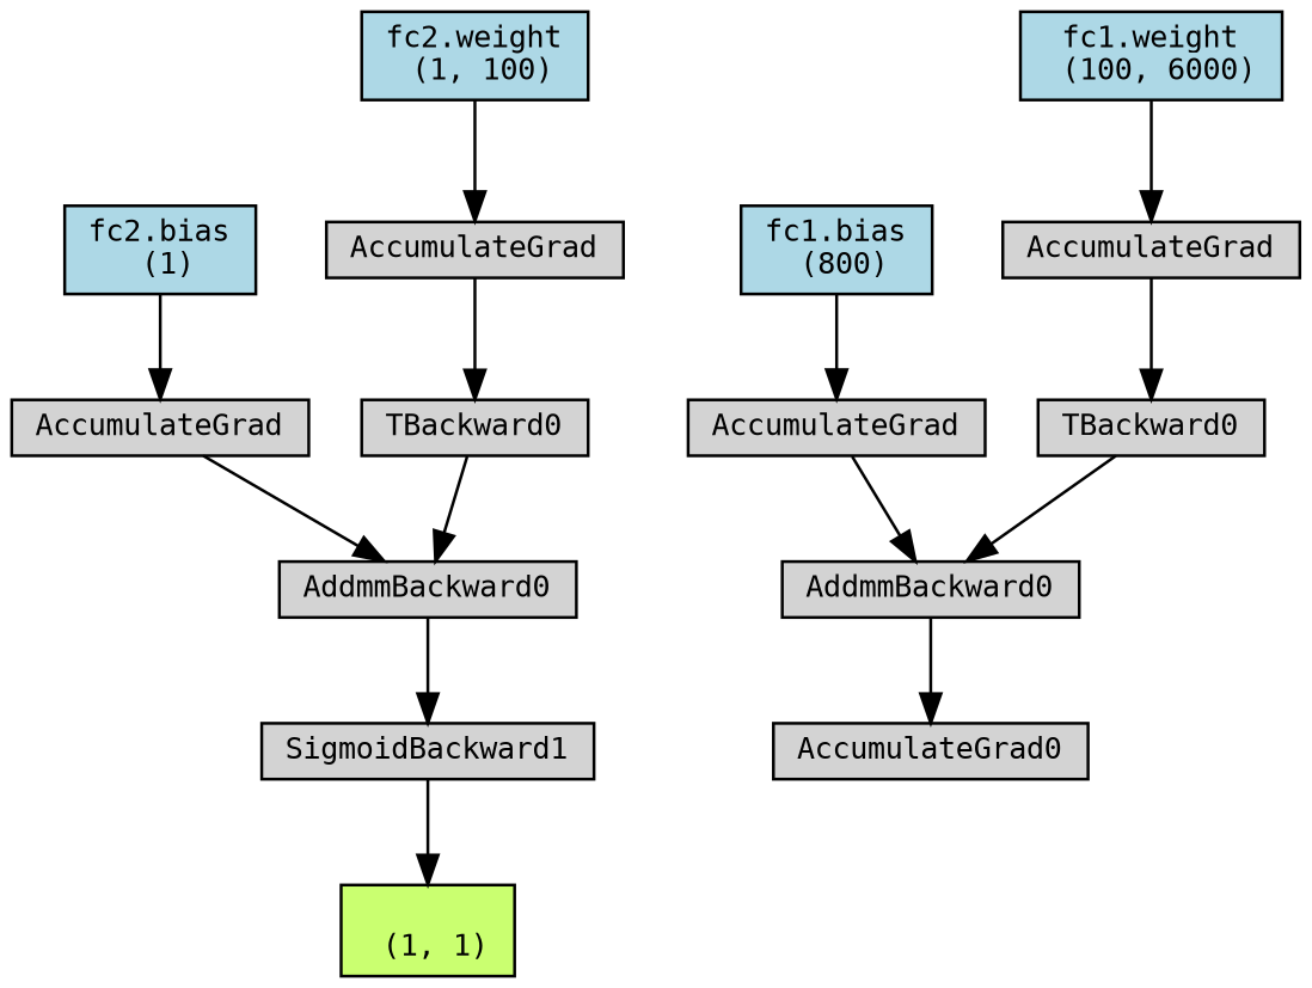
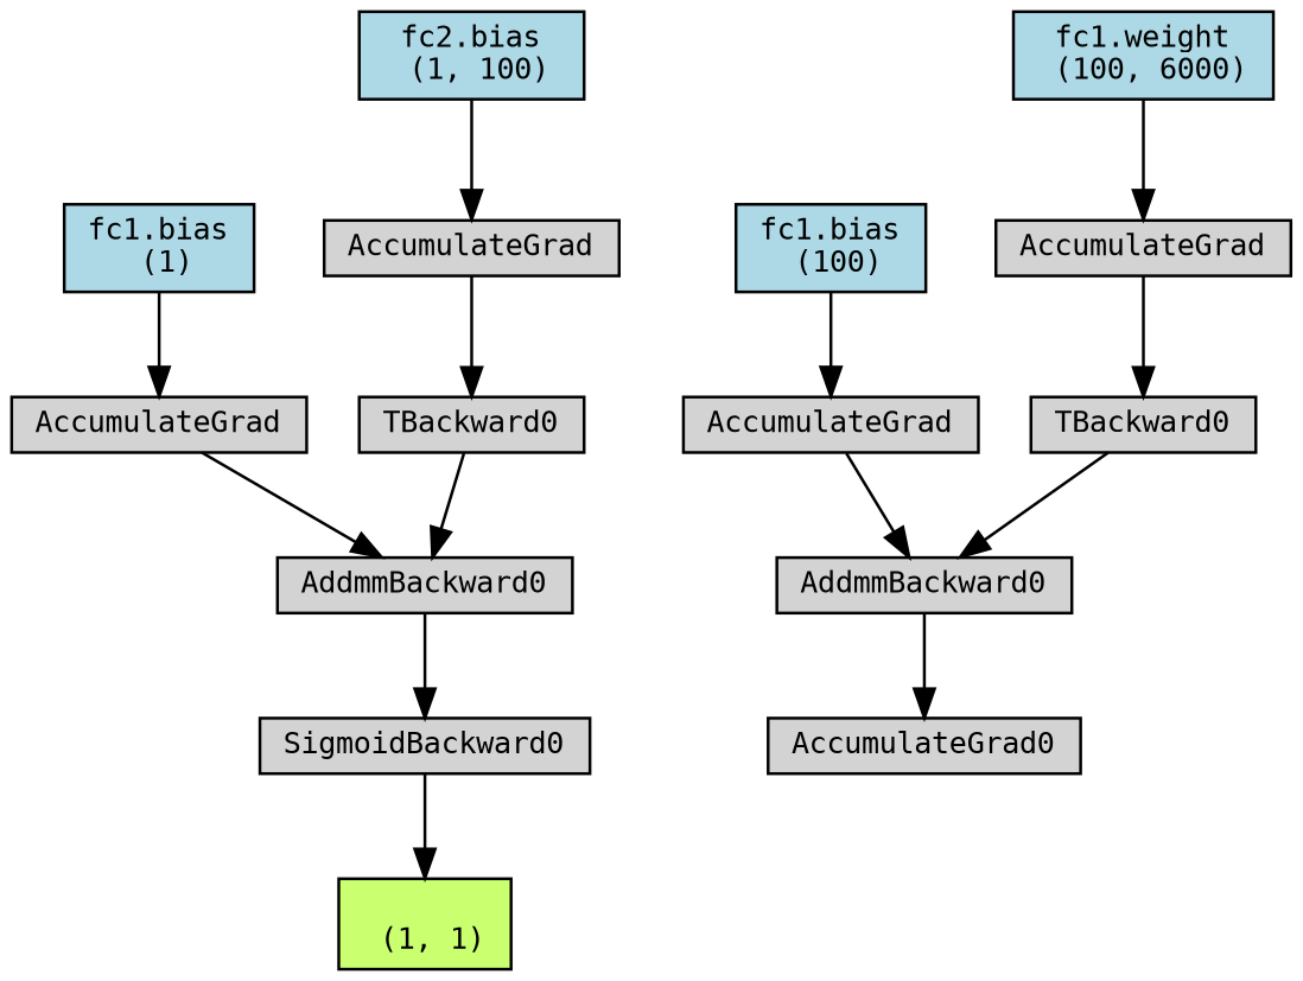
  digraph {
    node [align=left fontname=monospace fontsize=10 ranksep=0.1 shape=box style=filled]
    n1 [fillcolor=darkolivegreen1 height=0.2 label="\n (1, 1)"]
-   n2 [height=0.2 label=SigmoidBackward1]
+   n2 [height=0.2 label=SigmoidBackward0]
    n3 [height=0.2 label=AddmmBackward0]
    n4 [height=0.2 label=AccumulateGrad]
-   n5 [fillcolor=lightblue height=0.2 label="fc2.bias\n (1)"]
+   n5 [fillcolor=lightblue height=0.2 label="fc1.bias\n (1)"]
    n6 [height=0.2 label=AccumulateGrad0]
    n7 [height=0.2 label=AddmmBackward0]
    n8 [height=0.2 label=AccumulateGrad]
-   n9 [fillcolor=lightblue height=0.2 label="fc1.bias\n (800)"]
+   n9 [fillcolor=lightblue height=0.2 label="fc1.bias\n (100)"]
    n10 [height=0.2 label=TBackward0]
    n11 [height=0.2 label=AccumulateGrad]
    n12 [fillcolor=lightblue height=0.2 label="fc1.weight\n (100, 6000)"]
    n13 [height=0.2 label=TBackward0]
    n14 [height=0.2 label=AccumulateGrad]
-   n15 [fillcolor=lightblue height=0.2 label="fc2.weight\n (1, 100)"]
+   n15 [fillcolor=lightblue height=0.2 label="fc2.bias\n (1, 100)"]
    n2 -> n1
    n3 -> n2
    n4 -> n3
    n5 -> n4
    n7 -> n6
    n8 -> n7
    n9 -> n8
    n10 -> n7
    n11 -> n10
    n12 -> n11
    n13 -> n3
    n14 -> n13
    n15 -> n14
  }
